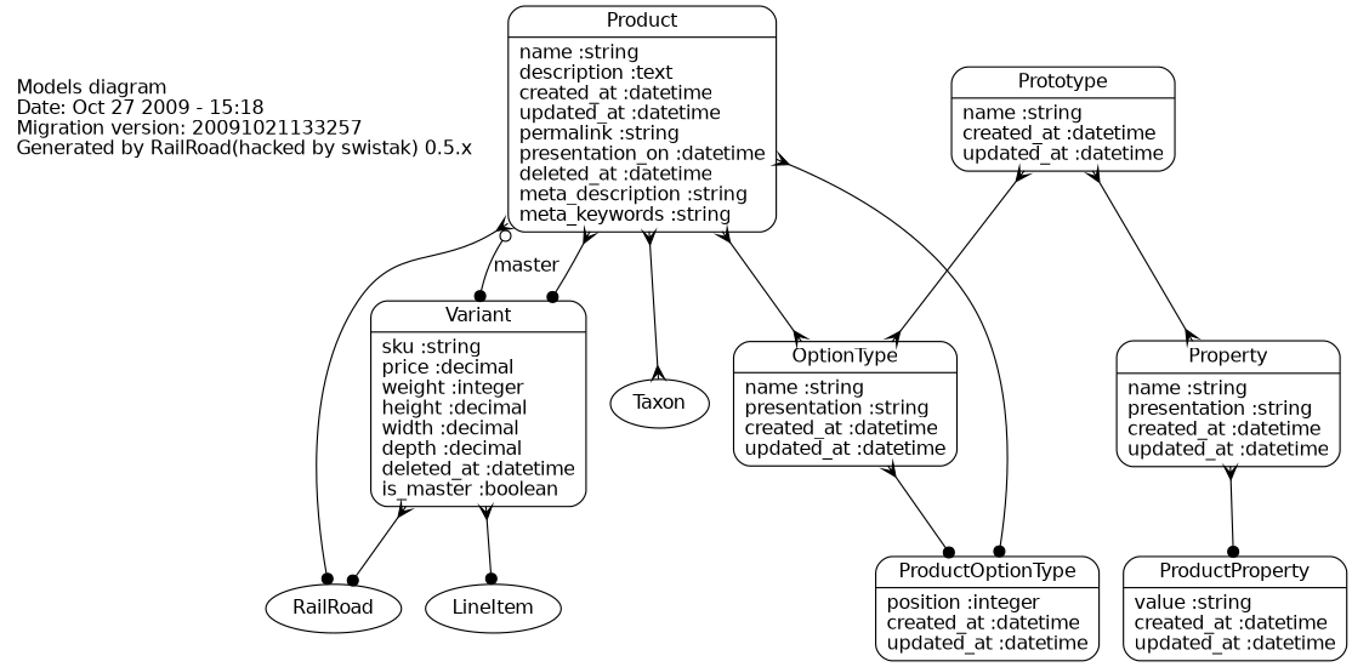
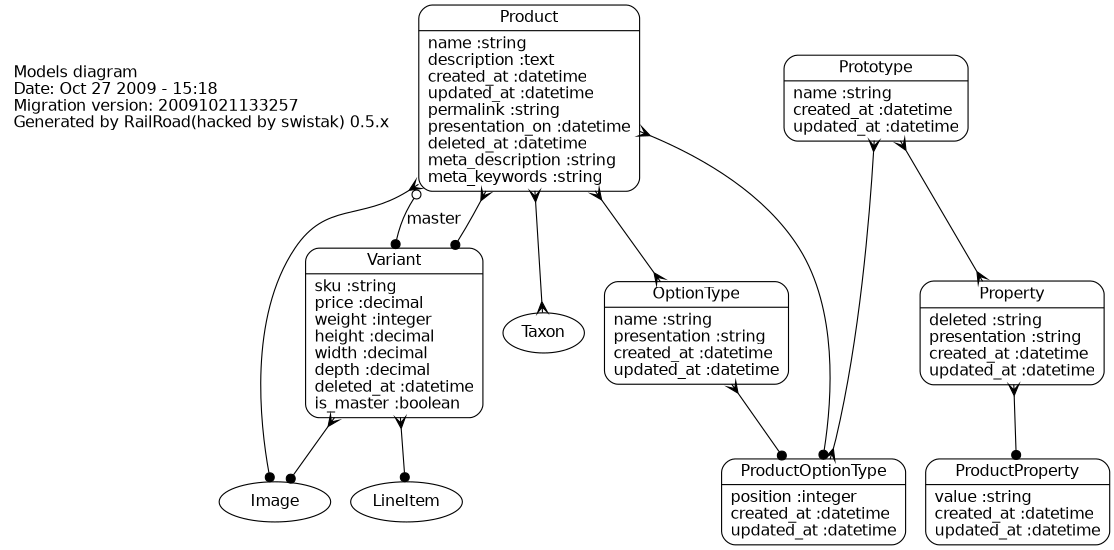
  digraph {
    fontname="DejaVu Sans"
    splines=true
    node [fontname="DejaVu Sans" shape=Mrecord]
    edge [arrowhead=dot arrowtail=crow dir=both fontname="DejaVu Sans"]
    n1 [fontsize=14 label="Models diagram\lDate: Oct 27 2009 - 15:18\lMigration version: 20091021133257\lGenerated by RailRoad(hacked by swistak) 0.5.x\l" shape=plaintext]
    n2 [label="{Product|name :string\ldescription :text\lcreated_at :datetime\lupdated_at :datetime\lpermalink :string\lpresentation_on :datetime\ldeleted_at :datetime\lmeta_description :string\lmeta_keywords :string\l}"]
    n3 [label="{Variant|sku :string\lprice :decimal\lweight :integer\lheight :decimal\lwidth :decimal\ldepth :decimal\ldeleted_at :datetime\lis_master :boolean\l}"]
    n4 [label="{ProductOptionType|position :integer\lcreated_at :datetime\lupdated_at :datetime\l}"]
    n5 [label="{OptionType|name :string\lpresentation :string\lcreated_at :datetime\lupdated_at :datetime\l}"]
    Taxon [shape=""]
-   Image [label=RailRoad shape=""]
+   Image [shape=""]
    LineItem [shape=""]
    n9 [label="{ProductProperty|value :string\lcreated_at :datetime\lupdated_at :datetime\l}"]
-   n10 [label="{Property|name :string\lpresentation :string\lcreated_at :datetime\lupdated_at :datetime\l}"]
+   n10 [label="{Property|deleted :string\lpresentation :string\lcreated_at :datetime\lupdated_at :datetime\l}"]
    n11 [label="{Prototype|name :string\lcreated_at :datetime\lupdated_at :datetime\l}"]
    n2 -> n3
    n2 -> n3 [arrowtail=odot label=master]
    n2 -> n4
    n2 -> n5 [arrowhead=crow]
    n2 -> Taxon [arrowhead=crow]
    n2 -> Image
    n3 -> Image
    n3 -> LineItem
    n5 -> n4
    n10 -> n9
-   n11 -> n5 [arrowhead=crow]
+   n11 -> n4 [arrowhead=crow]
    n11 -> n10 [arrowhead=crow]
  }
